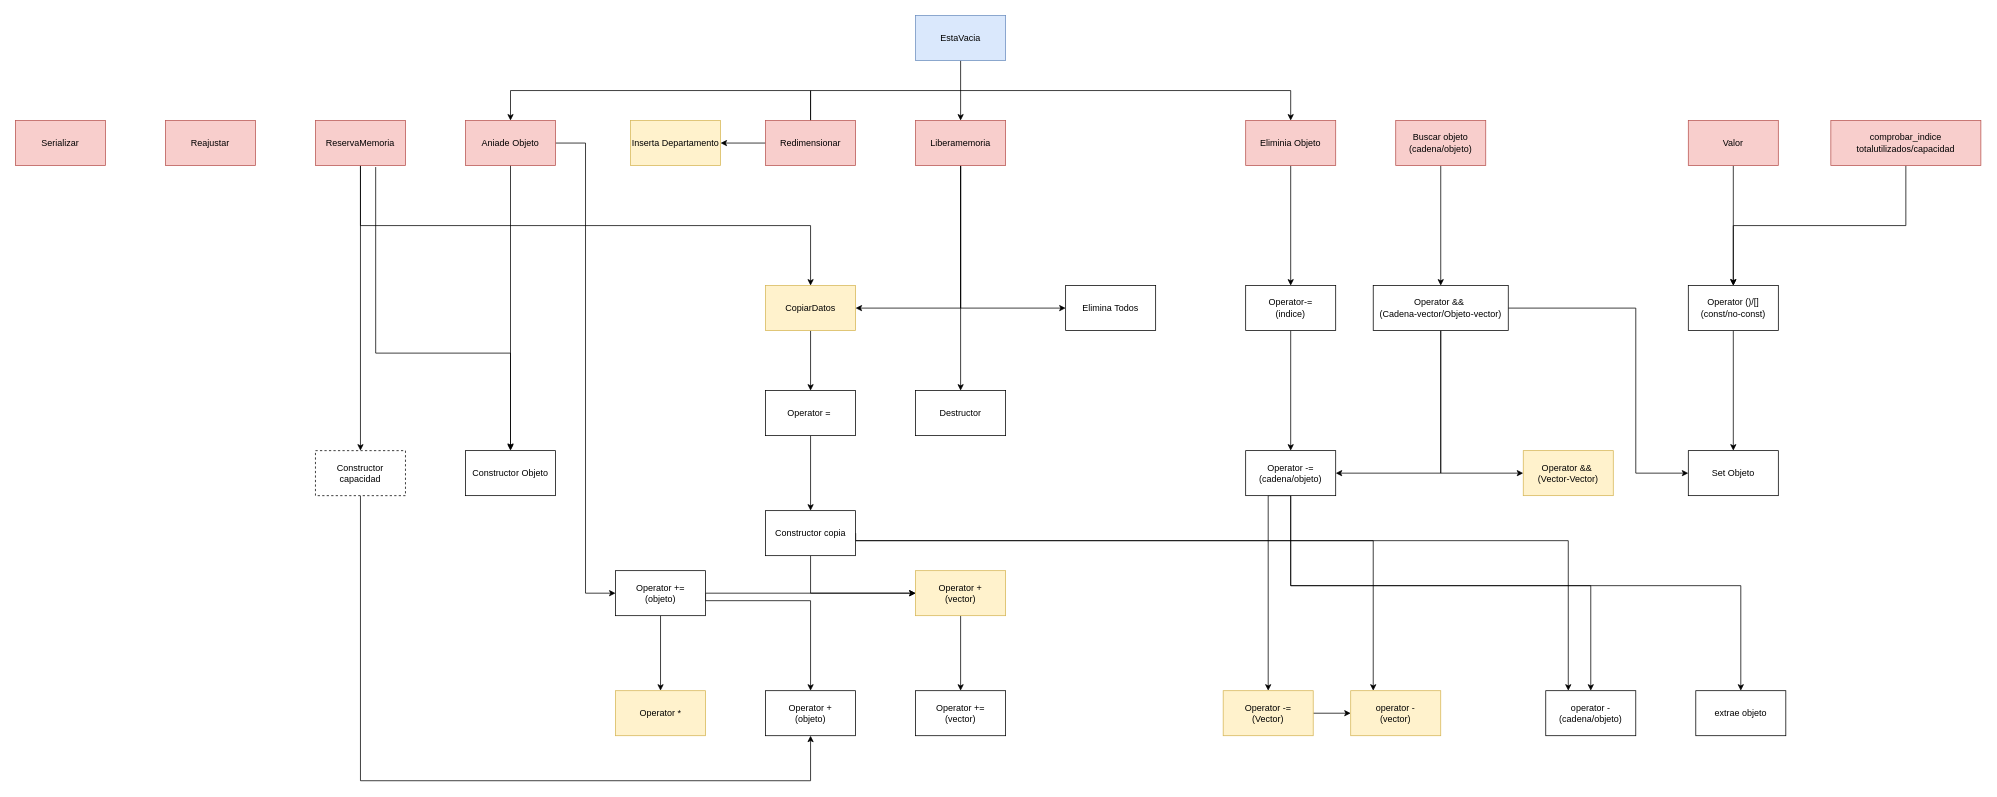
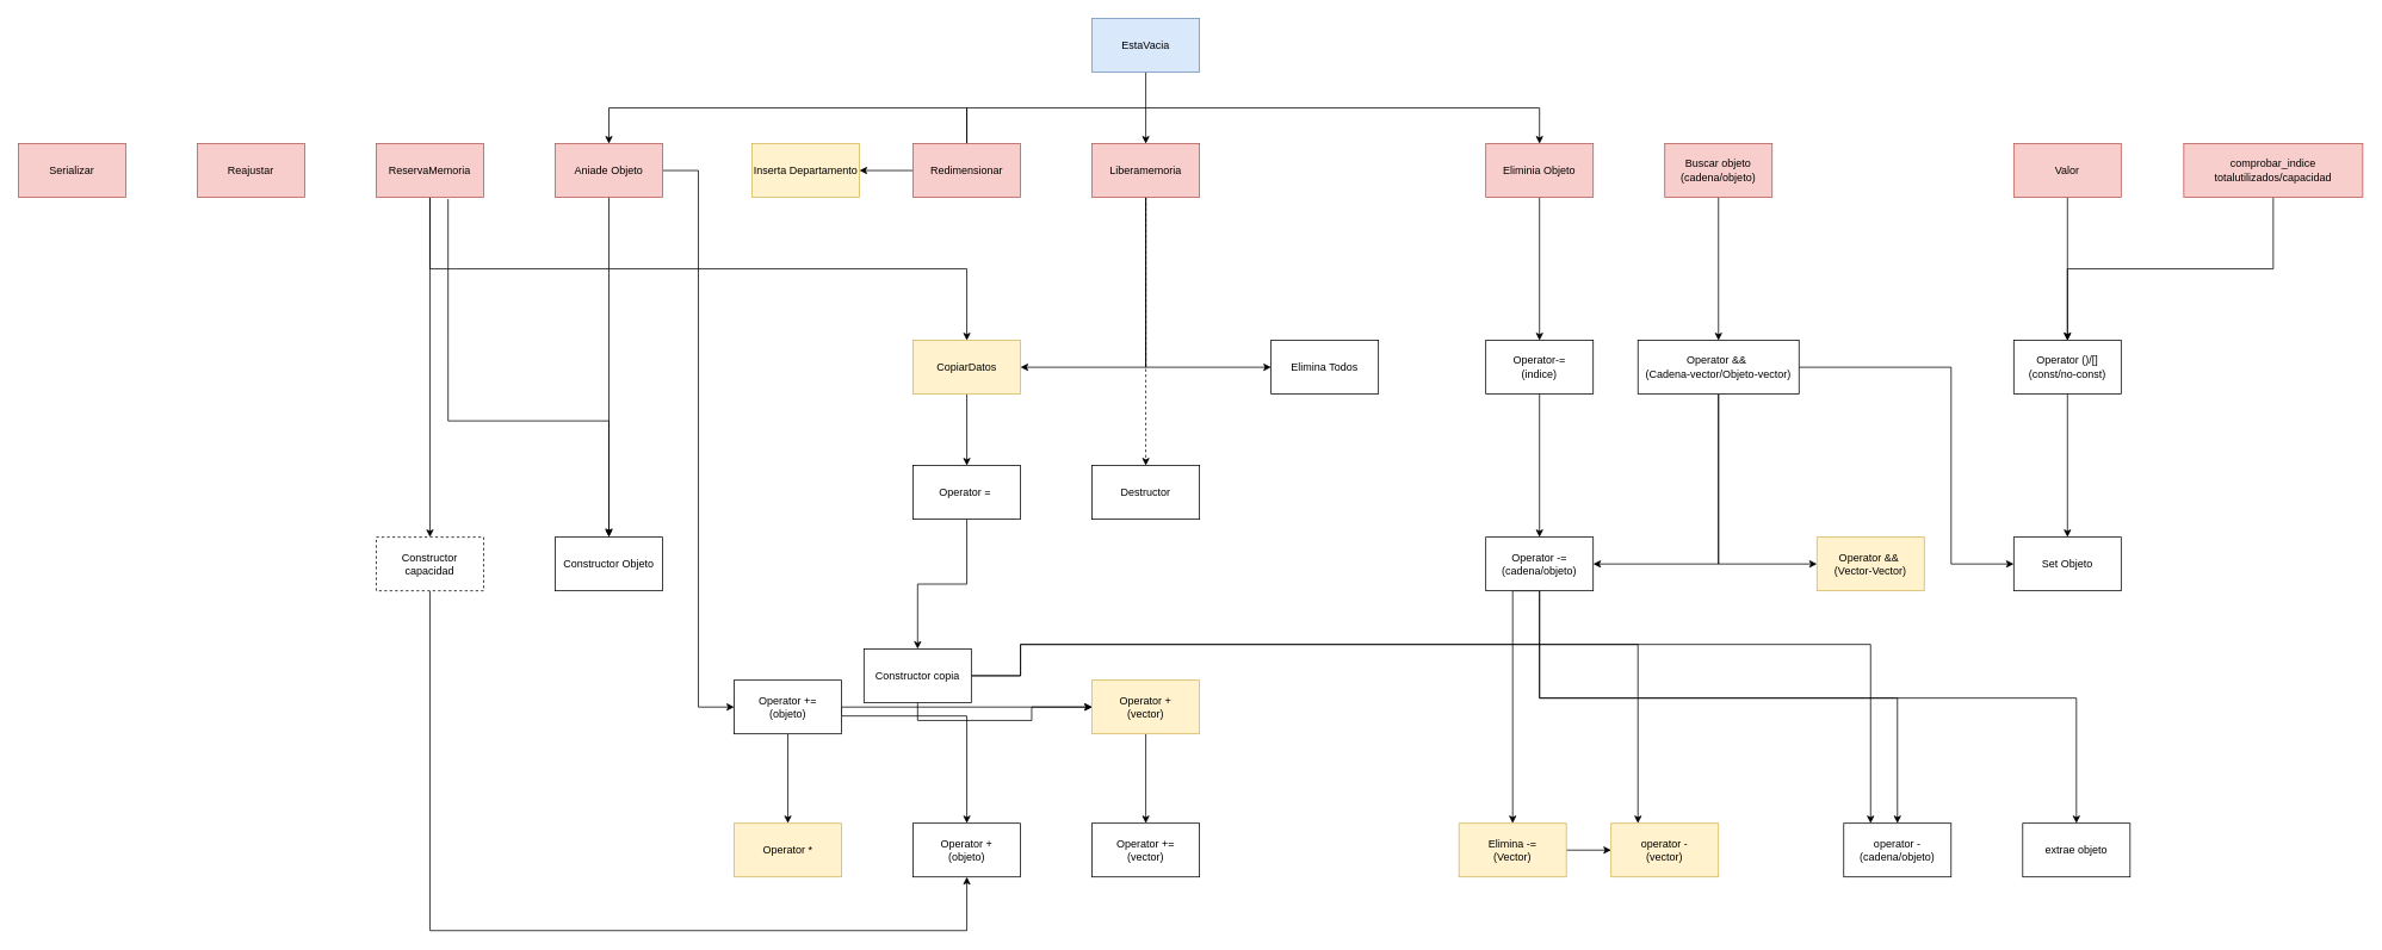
  <mxCell id="0" />
  <mxCell id="1" parent="0" />
  <mxCell id="2" style="edgeStyle=orthogonalEdgeStyle;rounded=0;orthogonalLoop=1;jettySize=auto;html=1;exitX=0.5;exitY=1;exitDx=0;exitDy=0;entryX=0.5;entryY=0;entryDx=0;entryDy=0;" parent="1" edge="1"><mxGeometry relative="1" as="geometry"><mxPoint x="680" y="219" as="sourcePoint" /><mxPoint x="680" y="599" as="targetPoint" /></mxGeometry></mxCell>
  <mxCell id="3" style="edgeStyle=orthogonalEdgeStyle;rounded=0;orthogonalLoop=1;jettySize=auto;html=1;exitX=1;exitY=0.5;exitDx=0;exitDy=0;entryX=0;entryY=0.5;entryDx=0;entryDy=0;" parent="1" source="4" target="38" edge="1"><mxGeometry relative="1" as="geometry" /></mxCell>
  <mxCell id="4" value="Aniade Objeto" style="rounded=0;whiteSpace=wrap;html=1;fillColor=#f8cecc;strokeColor=#b85450;" parent="1" vertex="1"><mxGeometry x="620" y="160" width="120" height="60" as="geometry" /></mxCell>
  <mxCell id="5" style="edgeStyle=orthogonalEdgeStyle;rounded=0;orthogonalLoop=1;jettySize=auto;html=1;exitX=0.5;exitY=1;exitDx=0;exitDy=0;entryX=0.5;entryY=0;entryDx=0;entryDy=0;" parent="1" source="6" target="69" edge="1"><mxGeometry relative="1" as="geometry" /></mxCell>
  <mxCell id="6" value="Eliminia Objeto" style="rounded=0;whiteSpace=wrap;html=1;fillColor=#f8cecc;strokeColor=#b85450;" parent="1" vertex="1"><mxGeometry x="1660" y="160" width="120" height="60" as="geometry" /></mxCell>
  <mxCell id="7" style="edgeStyle=orthogonalEdgeStyle;rounded=0;orthogonalLoop=1;jettySize=auto;html=1;exitX=0.669;exitY=1.033;exitDx=0;exitDy=0;entryX=0.5;entryY=0;entryDx=0;entryDy=0;exitPerimeter=0;" parent="1" source="10" target="55" edge="1"><mxGeometry relative="1" as="geometry"><Array as="points"><mxPoint x="500" y="470" /><mxPoint x="680" y="470" /></Array></mxGeometry></mxCell>
  <mxCell id="8" style="edgeStyle=orthogonalEdgeStyle;rounded=0;orthogonalLoop=1;jettySize=auto;html=1;exitX=0.5;exitY=1;exitDx=0;exitDy=0;entryX=0.5;entryY=0;entryDx=0;entryDy=0;" parent="1" source="10" target="23" edge="1"><mxGeometry relative="1" as="geometry"><Array as="points"><mxPoint x="480" y="300" /><mxPoint x="1080" y="300" /></Array></mxGeometry></mxCell>
  <mxCell id="9" style="edgeStyle=orthogonalEdgeStyle;rounded=0;orthogonalLoop=1;jettySize=auto;html=1;exitX=0.5;exitY=1;exitDx=0;exitDy=0;entryX=0.5;entryY=0;entryDx=0;entryDy=0;" parent="1" source="10" target="61" edge="1"><mxGeometry relative="1" as="geometry" /></mxCell>
  <mxCell id="10" value="ReservaMemoria" style="rounded=0;whiteSpace=wrap;html=1;fillColor=#f8cecc;strokeColor=#b85450;" parent="1" vertex="1"><mxGeometry x="420" y="160" width="120" height="60" as="geometry" /></mxCell>
- <mxCell id="11" style="edgeStyle=orthogonalEdgeStyle;rounded=0;orthogonalLoop=1;jettySize=auto;html=1;entryX=0.5;entryY=0;entryDx=0;entryDy=0;" edge="1" parent="1" source="14" target="54"><mxGeometry relative="1" as="geometry" /></mxCell>
+ <mxCell id="11" style="edgeStyle=orthogonalEdgeStyle;rounded=0;orthogonalLoop=1;jettySize=auto;html=1;entryX=0.5;entryY=0;entryDx=0;entryDy=0;dashed=1;" edge="1" parent="1" source="14" target="54"><mxGeometry relative="1" as="geometry" /></mxCell>
  <mxCell id="12" style="edgeStyle=orthogonalEdgeStyle;rounded=0;orthogonalLoop=1;jettySize=auto;html=1;exitX=0.5;exitY=1;exitDx=0;exitDy=0;entryX=1;entryY=0.5;entryDx=0;entryDy=0;" edge="1" parent="1" source="14" target="23"><mxGeometry relative="1" as="geometry" /></mxCell>
  <mxCell id="13" style="edgeStyle=orthogonalEdgeStyle;rounded=0;orthogonalLoop=1;jettySize=auto;html=1;exitX=0.5;exitY=1;exitDx=0;exitDy=0;entryX=0;entryY=0.5;entryDx=0;entryDy=0;" edge="1" parent="1" source="14" target="27"><mxGeometry relative="1" as="geometry" /></mxCell>
  <mxCell id="14" value="Liberamemoria" style="rounded=0;whiteSpace=wrap;html=1;fillColor=#f8cecc;strokeColor=#b85450;" parent="1" vertex="1"><mxGeometry x="1220" y="160" width="120" height="60" as="geometry" /></mxCell>
  <mxCell id="15" value="Reajustar" style="rounded=0;whiteSpace=wrap;html=1;fillColor=#f8cecc;strokeColor=#b85450;" parent="1" vertex="1"><mxGeometry x="220" y="160" width="120" height="60" as="geometry" /></mxCell>
  <mxCell id="16" style="edgeStyle=orthogonalEdgeStyle;rounded=0;orthogonalLoop=1;jettySize=auto;html=1;exitX=0.5;exitY=0;exitDx=0;exitDy=0;entryX=0.5;entryY=0;entryDx=0;entryDy=0;" parent="1" source="19" target="6" edge="1"><mxGeometry relative="1" as="geometry"><Array as="points"><mxPoint x="1080" y="120" /><mxPoint x="1720" y="120" /></Array></mxGeometry></mxCell>
  <mxCell id="17" style="edgeStyle=orthogonalEdgeStyle;rounded=0;orthogonalLoop=1;jettySize=auto;html=1;exitX=0.5;exitY=0;exitDx=0;exitDy=0;entryX=0.5;entryY=0;entryDx=0;entryDy=0;" parent="1" source="19" target="4" edge="1"><mxGeometry relative="1" as="geometry"><Array as="points"><mxPoint x="1080" y="120" /><mxPoint x="680" y="120" /></Array></mxGeometry></mxCell>
  <mxCell id="18" value="" style="edgeStyle=orthogonalEdgeStyle;rounded=0;orthogonalLoop=1;jettySize=auto;html=1;" parent="1" source="19" target="28" edge="1"><mxGeometry relative="1" as="geometry" /></mxCell>
  <mxCell id="19" value="Redimensionar" style="rounded=0;whiteSpace=wrap;html=1;fillColor=#f8cecc;strokeColor=#b85450;" parent="1" vertex="1"><mxGeometry x="1020" y="160" width="120" height="60" as="geometry" /></mxCell>
  <mxCell id="20" style="edgeStyle=orthogonalEdgeStyle;rounded=0;orthogonalLoop=1;jettySize=auto;html=1;exitX=0.5;exitY=1;exitDx=0;exitDy=0;entryX=0.5;entryY=0;entryDx=0;entryDy=0;" parent="1" source="21" target="47" edge="1"><mxGeometry relative="1" as="geometry" /></mxCell>
  <mxCell id="21" value="Valor" style="rounded=0;whiteSpace=wrap;html=1;fillColor=#f8cecc;strokeColor=#b85450;" parent="1" vertex="1"><mxGeometry x="2250" y="160" width="120" height="60" as="geometry" /></mxCell>
  <mxCell id="22" style="edgeStyle=orthogonalEdgeStyle;rounded=0;orthogonalLoop=1;jettySize=auto;html=1;exitX=0.5;exitY=1;exitDx=0;exitDy=0;entryX=0.5;entryY=0;entryDx=0;entryDy=0;" parent="1" source="23" target="49" edge="1"><mxGeometry relative="1" as="geometry" /></mxCell>
  <mxCell id="23" value="CopiarDatos" style="rounded=0;whiteSpace=wrap;html=1;fillColor=#fff2cc;strokeColor=#d6b656;" parent="1" vertex="1"><mxGeometry x="1020" y="380" width="120" height="60" as="geometry" /></mxCell>
  <mxCell id="24" style="edgeStyle=orthogonalEdgeStyle;rounded=0;orthogonalLoop=1;jettySize=auto;html=1;exitX=0.5;exitY=1;exitDx=0;exitDy=0;entryX=0.5;entryY=0;entryDx=0;entryDy=0;" parent="1" source="25" target="47" edge="1"><mxGeometry relative="1" as="geometry" /></mxCell>
  <mxCell id="25" value="comprobar_indice&lt;br&gt;totalutilizados/capacidad" style="rounded=0;whiteSpace=wrap;html=1;fillColor=#f8cecc;strokeColor=#b85450;" parent="1" vertex="1"><mxGeometry x="2440" y="160" width="200" height="60" as="geometry" /></mxCell>
  <mxCell id="26" value="extrae objeto" style="rounded=0;whiteSpace=wrap;html=1;" parent="1" vertex="1"><mxGeometry x="2260" y="920" width="120" height="60" as="geometry" /></mxCell>
  <mxCell id="27" value="Elimina Todos" style="rounded=0;whiteSpace=wrap;html=1;" parent="1" vertex="1"><mxGeometry x="1420" y="380" width="120" height="60" as="geometry" /></mxCell>
  <mxCell id="28" value="Inserta Departamento" style="rounded=0;whiteSpace=wrap;html=1;fillColor=#fff2cc;strokeColor=#d6b656;" parent="1" vertex="1"><mxGeometry x="840" y="160" width="120" height="60" as="geometry" /></mxCell>
  <mxCell id="29" style="edgeStyle=orthogonalEdgeStyle;rounded=0;orthogonalLoop=1;jettySize=auto;html=1;exitX=0.5;exitY=1;exitDx=0;exitDy=0;entryX=0.5;entryY=0;entryDx=0;entryDy=0;" parent="1" source="30" target="42" edge="1"><mxGeometry relative="1" as="geometry" /></mxCell>
  <mxCell id="30" value="Buscar objeto&lt;br&gt;(cadena/objeto)" style="rounded=0;whiteSpace=wrap;html=1;fillColor=#f8cecc;strokeColor=#b85450;" parent="1" vertex="1"><mxGeometry x="1860" y="160" width="120" height="60" as="geometry" /></mxCell>
  <mxCell id="31" style="edgeStyle=orthogonalEdgeStyle;rounded=0;orthogonalLoop=1;jettySize=auto;html=1;exitX=0.5;exitY=1;exitDx=0;exitDy=0;entryX=0.5;entryY=0;entryDx=0;entryDy=0;" parent="1" source="34" target="66" edge="1"><mxGeometry relative="1" as="geometry"><Array as="points"><mxPoint x="1690" y="660" /></Array></mxGeometry></mxCell>
  <mxCell id="32" style="edgeStyle=orthogonalEdgeStyle;rounded=0;orthogonalLoop=1;jettySize=auto;html=1;exitX=0.5;exitY=1;exitDx=0;exitDy=0;entryX=0.5;entryY=0;entryDx=0;entryDy=0;" parent="1" source="34" target="67" edge="1"><mxGeometry relative="1" as="geometry"><Array as="points"><mxPoint x="1720" y="780" /><mxPoint x="2120" y="780" /></Array></mxGeometry></mxCell>
  <mxCell id="33" style="edgeStyle=orthogonalEdgeStyle;rounded=0;orthogonalLoop=1;jettySize=auto;html=1;exitX=0.5;exitY=1;exitDx=0;exitDy=0;entryX=0.5;entryY=0;entryDx=0;entryDy=0;" parent="1" source="34" target="26" edge="1"><mxGeometry relative="1" as="geometry"><Array as="points"><mxPoint x="1720" y="780" /><mxPoint x="2320" y="780" /></Array></mxGeometry></mxCell>
  <mxCell id="34" value="Operator -= (cadena/objeto)" style="rounded=0;whiteSpace=wrap;html=1;" parent="1" vertex="1"><mxGeometry x="1660" y="600" width="120" height="60" as="geometry" /></mxCell>
  <mxCell id="35" style="edgeStyle=orthogonalEdgeStyle;rounded=0;orthogonalLoop=1;jettySize=auto;html=1;exitX=0.5;exitY=1;exitDx=0;exitDy=0;entryX=0.5;entryY=0;entryDx=0;entryDy=0;" parent="1" source="38" target="43" edge="1"><mxGeometry relative="1" as="geometry" /></mxCell>
  <mxCell id="36" style="edgeStyle=orthogonalEdgeStyle;rounded=0;orthogonalLoop=1;jettySize=auto;html=1;exitX=1;exitY=0.5;exitDx=0;exitDy=0;entryX=0;entryY=0.5;entryDx=0;entryDy=0;" parent="1" source="38" target="63" edge="1"><mxGeometry relative="1" as="geometry" /></mxCell>
  <mxCell id="37" style="edgeStyle=orthogonalEdgeStyle;rounded=0;orthogonalLoop=1;jettySize=auto;html=1;exitX=1;exitY=0.5;exitDx=0;exitDy=0;entryX=0.5;entryY=0;entryDx=0;entryDy=0;" parent="1" source="38" target="45" edge="1"><mxGeometry relative="1" as="geometry"><Array as="points"><mxPoint x="940" y="800" /><mxPoint x="1080" y="800" /></Array></mxGeometry></mxCell>
  <mxCell id="38" value="Operator +=&lt;br&gt;(objeto)" style="rounded=0;whiteSpace=wrap;html=1;" parent="1" vertex="1"><mxGeometry x="820" y="760" width="120" height="60" as="geometry" /></mxCell>
  <mxCell id="39" style="edgeStyle=orthogonalEdgeStyle;rounded=0;orthogonalLoop=1;jettySize=auto;html=1;exitX=0.5;exitY=1;exitDx=0;exitDy=0;entryX=1;entryY=0.5;entryDx=0;entryDy=0;" parent="1" source="42" target="34" edge="1"><mxGeometry relative="1" as="geometry" /></mxCell>
  <mxCell id="40" style="edgeStyle=orthogonalEdgeStyle;rounded=0;orthogonalLoop=1;jettySize=auto;html=1;exitX=0.5;exitY=1;exitDx=0;exitDy=0;entryX=0;entryY=0.5;entryDx=0;entryDy=0;" parent="1" source="42" target="70" edge="1"><mxGeometry relative="1" as="geometry" /></mxCell>
  <mxCell id="41" style="edgeStyle=orthogonalEdgeStyle;rounded=0;orthogonalLoop=1;jettySize=auto;html=1;exitX=1;exitY=0.5;exitDx=0;exitDy=0;entryX=0;entryY=0.5;entryDx=0;entryDy=0;" parent="1" source="42" target="51" edge="1"><mxGeometry relative="1" as="geometry"><Array as="points"><mxPoint x="2180" y="410" /><mxPoint x="2180" y="630" /></Array></mxGeometry></mxCell>
  <mxCell id="42" value="Operator &amp;amp;&amp;amp;&amp;nbsp;&lt;br&gt;(Cadena-vector/Objeto-vector)" style="rounded=0;whiteSpace=wrap;html=1;" parent="1" vertex="1"><mxGeometry x="1830" y="380" width="180" height="60" as="geometry" /></mxCell>
  <mxCell id="43" value="Operator *" style="rounded=0;whiteSpace=wrap;html=1;fillColor=#fff2cc;strokeColor=#d6b656;" parent="1" vertex="1"><mxGeometry x="820" y="920" width="120" height="60" as="geometry" /></mxCell>
  <mxCell id="44" value="operator -&lt;br&gt;(vector)" style="rounded=0;whiteSpace=wrap;html=1;fillColor=#fff2cc;strokeColor=#d6b656;" parent="1" vertex="1"><mxGeometry x="1800" y="920" width="120" height="60" as="geometry" /></mxCell>
  <mxCell id="45" value="Operator +&lt;br&gt;    (objeto)" style="rounded=0;whiteSpace=wrap;html=1;" parent="1" vertex="1"><mxGeometry x="1020" y="920" width="120" height="60" as="geometry" /></mxCell>
  <mxCell id="46" style="edgeStyle=orthogonalEdgeStyle;rounded=0;orthogonalLoop=1;jettySize=auto;html=1;exitX=0.5;exitY=1;exitDx=0;exitDy=0;entryX=0.5;entryY=0;entryDx=0;entryDy=0;" parent="1" source="47" target="51" edge="1"><mxGeometry relative="1" as="geometry" /></mxCell>
  <mxCell id="47" value="Operator ()/[]&lt;br&gt;(const/no-const)" style="rounded=0;whiteSpace=wrap;html=1;" parent="1" vertex="1"><mxGeometry x="2250" y="380" width="120" height="60" as="geometry" /></mxCell>
  <mxCell id="48" style="edgeStyle=orthogonalEdgeStyle;rounded=0;orthogonalLoop=1;jettySize=auto;html=1;exitX=0.5;exitY=1;exitDx=0;exitDy=0;entryX=0.5;entryY=0;entryDx=0;entryDy=0;" parent="1" source="49" target="59" edge="1"><mxGeometry relative="1" as="geometry" /></mxCell>
  <mxCell id="49" value="Operator =&amp;nbsp;" style="rounded=0;whiteSpace=wrap;html=1;" parent="1" vertex="1"><mxGeometry x="1020" y="520" width="120" height="60" as="geometry" /></mxCell>
  <mxCell id="50" value="Serializar" style="rounded=0;whiteSpace=wrap;html=1;fillColor=#f8cecc;strokeColor=#b85450;" parent="1" vertex="1"><mxGeometry x="20" y="160" width="120" height="60" as="geometry" /></mxCell>
  <mxCell id="51" value="Set Objeto" style="rounded=0;whiteSpace=wrap;html=1;" parent="1" vertex="1"><mxGeometry x="2250" y="600" width="120" height="60" as="geometry" /></mxCell>
  <mxCell id="52" style="edgeStyle=orthogonalEdgeStyle;rounded=0;orthogonalLoop=1;jettySize=auto;html=1;exitX=0.5;exitY=1;exitDx=0;exitDy=0;entryX=0.5;entryY=0;entryDx=0;entryDy=0;" parent="1" source="53" target="14" edge="1"><mxGeometry relative="1" as="geometry" /></mxCell>
  <mxCell id="53" value="EstaVacia" style="rounded=0;whiteSpace=wrap;html=1;fillColor=#dae8fc;strokeColor=#6c8ebf;" parent="1" vertex="1"><mxGeometry x="1220" y="20" width="120" height="60" as="geometry" /></mxCell>
  <mxCell id="54" value="Destructor" style="rounded=0;whiteSpace=wrap;html=1;" parent="1" vertex="1"><mxGeometry x="1220" y="520" width="120" height="60" as="geometry" /></mxCell>
  <mxCell id="55" value="Constructor Objeto" style="rounded=0;whiteSpace=wrap;html=1;" parent="1" vertex="1"><mxGeometry x="620" y="600" width="120" height="60" as="geometry" /></mxCell>
  <mxCell id="56" style="edgeStyle=orthogonalEdgeStyle;rounded=0;orthogonalLoop=1;jettySize=auto;html=1;exitX=0.5;exitY=1;exitDx=0;exitDy=0;entryX=0;entryY=0.5;entryDx=0;entryDy=0;" parent="1" source="59" target="63" edge="1"><mxGeometry relative="1" as="geometry" /></mxCell>
  <mxCell id="57" style="edgeStyle=orthogonalEdgeStyle;rounded=0;orthogonalLoop=1;jettySize=auto;html=1;exitX=1;exitY=0.5;exitDx=0;exitDy=0;entryX=0.25;entryY=0;entryDx=0;entryDy=0;" parent="1" source="59" target="67" edge="1"><mxGeometry relative="1" as="geometry"><Array as="points"><mxPoint x="1140" y="720" /><mxPoint x="2090" y="720" /></Array></mxGeometry></mxCell>
  <mxCell id="58" style="edgeStyle=orthogonalEdgeStyle;rounded=0;orthogonalLoop=1;jettySize=auto;html=1;exitX=1;exitY=0.5;exitDx=0;exitDy=0;entryX=0.25;entryY=0;entryDx=0;entryDy=0;" parent="1" source="59" target="44" edge="1"><mxGeometry relative="1" as="geometry"><Array as="points"><mxPoint x="1140" y="720" /><mxPoint x="1830" y="720" /></Array></mxGeometry></mxCell>
- <mxCell id="59" value="Constructor copia" style="rounded=0;whiteSpace=wrap;html=1;" parent="1" vertex="1"><mxGeometry x="1020" y="680" width="120" height="60" as="geometry" /></mxCell>
+ <mxCell id="59" value="Constructor copia" style="rounded=0;whiteSpace=wrap;html=1;" parent="1" vertex="1"><mxGeometry x="965" y="725" width="120" height="60" as="geometry" /></mxCell>
  <mxCell id="60" style="edgeStyle=orthogonalEdgeStyle;rounded=0;orthogonalLoop=1;jettySize=auto;html=1;exitX=0.5;exitY=1;exitDx=0;exitDy=0;entryX=0.5;entryY=1;entryDx=0;entryDy=0;" parent="1" source="61" target="45" edge="1"><mxGeometry relative="1" as="geometry"><Array as="points"><mxPoint x="480" y="1040" /><mxPoint x="1080" y="1040" /></Array></mxGeometry></mxCell>
  <mxCell id="61" value="Constructor capacidad" style="rounded=0;whiteSpace=wrap;html=1;dashed=1;" parent="1" vertex="1"><mxGeometry x="420" y="600" width="120" height="60" as="geometry" /></mxCell>
  <mxCell id="62" style="edgeStyle=orthogonalEdgeStyle;rounded=0;orthogonalLoop=1;jettySize=auto;html=1;exitX=0.5;exitY=1;exitDx=0;exitDy=0;entryX=0.5;entryY=0;entryDx=0;entryDy=0;" parent="1" source="63" target="64" edge="1"><mxGeometry relative="1" as="geometry" /></mxCell>
  <mxCell id="63" value="Operator +&lt;br&gt;    (vector)" style="rounded=0;whiteSpace=wrap;html=1;fillColor=#fff2cc;strokeColor=#d6b656;" parent="1" vertex="1"><mxGeometry x="1220" y="760" width="120" height="60" as="geometry" /></mxCell>
  <mxCell id="64" value="Operator +=&lt;br&gt;(vector)" style="rounded=0;whiteSpace=wrap;html=1;" parent="1" vertex="1"><mxGeometry x="1220" y="920" width="120" height="60" as="geometry" /></mxCell>
  <mxCell id="65" value="" style="edgeStyle=orthogonalEdgeStyle;rounded=0;orthogonalLoop=1;jettySize=auto;html=1;" parent="1" source="66" target="44" edge="1"><mxGeometry relative="1" as="geometry" /></mxCell>
- <mxCell id="66" value="Operator -=&lt;br&gt;(Vector)" style="rounded=0;whiteSpace=wrap;html=1;fillColor=#fff2cc;strokeColor=#d6b656;" parent="1" vertex="1"><mxGeometry x="1630" y="920" width="120" height="60" as="geometry" /></mxCell>
+ <mxCell id="66" value="Elimina -=&lt;br&gt;(Vector)" style="rounded=0;whiteSpace=wrap;html=1;fillColor=#fff2cc;strokeColor=#d6b656;" parent="1" vertex="1"><mxGeometry x="1630" y="920" width="120" height="60" as="geometry" /></mxCell>
  <mxCell id="67" value="operator -&lt;br&gt;(cadena/objeto)" style="rounded=0;whiteSpace=wrap;html=1;" parent="1" vertex="1"><mxGeometry x="2060" y="920" width="120" height="60" as="geometry" /></mxCell>
  <mxCell id="68" style="edgeStyle=orthogonalEdgeStyle;rounded=0;orthogonalLoop=1;jettySize=auto;html=1;exitX=0.5;exitY=1;exitDx=0;exitDy=0;entryX=0.5;entryY=0;entryDx=0;entryDy=0;" parent="1" source="69" target="34" edge="1"><mxGeometry relative="1" as="geometry" /></mxCell>
  <mxCell id="69" value="Operator-=&lt;br&gt;(indice)" style="rounded=0;whiteSpace=wrap;html=1;" parent="1" vertex="1"><mxGeometry x="1660" y="380" width="120" height="60" as="geometry" /></mxCell>
  <mxCell id="70" value="Operator &amp;amp;&amp;amp;&amp;nbsp;&lt;br&gt;(Vector-Vector)" style="rounded=0;whiteSpace=wrap;html=1;fillColor=#fff2cc;strokeColor=#d6b656;" parent="1" vertex="1"><mxGeometry x="2030" y="600" width="120" height="60" as="geometry" /></mxCell>
